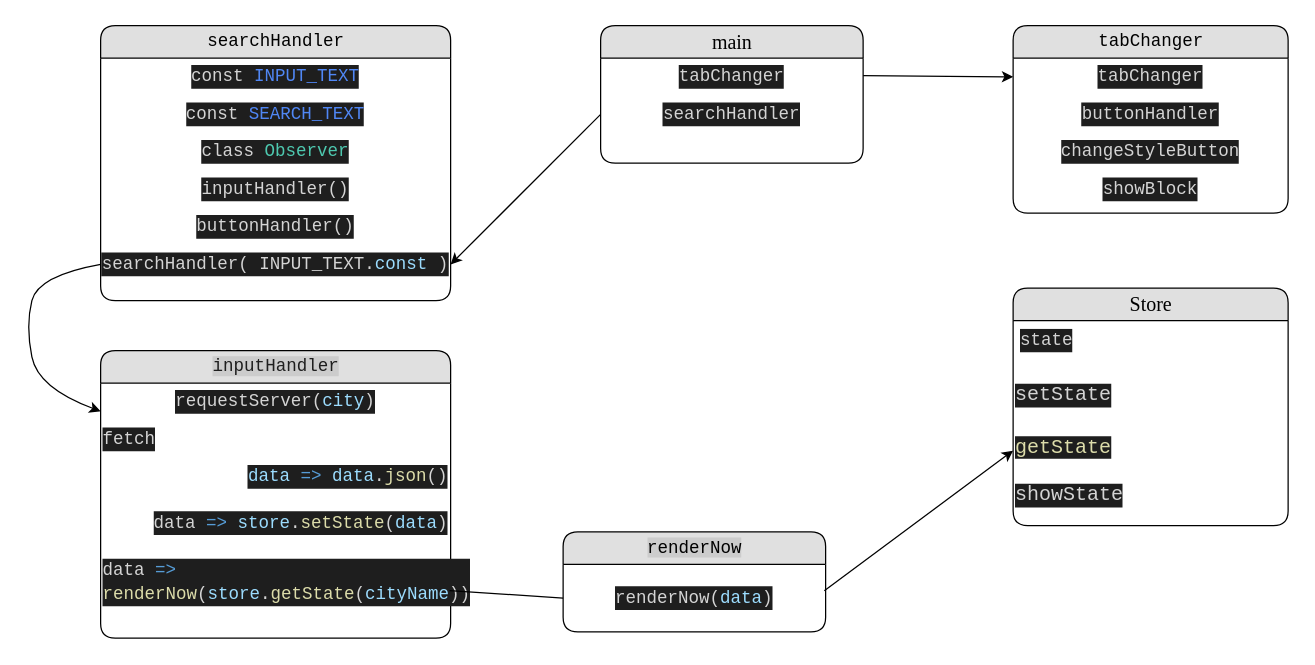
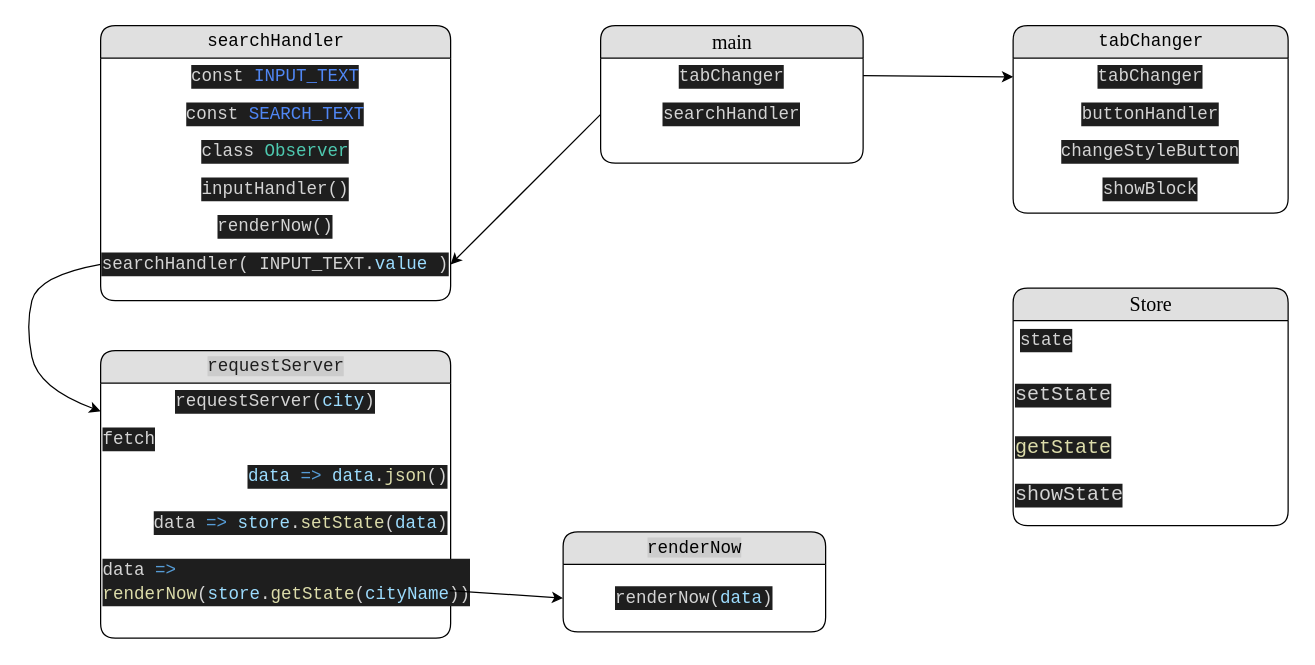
  <mxCell id="0" />
  <mxCell id="1" parent="0" />
  <mxCell id="2" value="&lt;font style=&quot;font-size: 16px;&quot;&gt;Store&lt;/font&gt;" style="swimlane;html=1;fontStyle=0;childLayout=stackLayout;horizontal=1;startSize=26;fillColor=#e0e0e0;horizontalStack=0;resizeParent=1;resizeLast=0;collapsible=1;marginBottom=0;swimlaneFillColor=#ffffff;align=center;rounded=1;shadow=0;comic=0;labelBackgroundColor=none;strokeWidth=1;fontFamily=Verdana;fontSize=12" parent="1" vertex="1"><mxGeometry x="810" y="230" width="220" height="190" as="geometry" /></mxCell>
  <mxCell id="3" value="&lt;div style=&quot;color: rgb(212, 212, 212); background-color: rgb(30, 30, 30); font-family: Consolas, &amp;quot;Courier New&amp;quot;, monospace; font-size: 14px; line-height: 19px;&quot;&gt;state&lt;/div&gt;" style="text;html=1;strokeColor=none;fillColor=none;spacingLeft=4;spacingRight=4;whiteSpace=wrap;overflow=hidden;rotatable=0;points=[[0,0.5],[1,0.5]];portConstraint=eastwest;" parent="2" vertex="1"><mxGeometry y="26" width="220" height="44" as="geometry" /></mxCell>
  <mxCell id="4" value="&lt;div style=&quot;color: rgb(212, 212, 212); background-color: rgb(30, 30, 30); font-family: Consolas, &amp;quot;Courier New&amp;quot;, monospace; font-weight: normal; font-size: 16px; line-height: 19px;&quot;&gt;&lt;div style=&quot;line-height: 19px; font-size: 16px;&quot;&gt;setState&lt;/div&gt;&lt;/div&gt;" style="text;whiteSpace=wrap;html=1;arcSize=12;fontSize=16;" vertex="1" parent="2"><mxGeometry y="70" width="220" height="40" as="geometry" /></mxCell>
  <mxCell id="5" value="&lt;span style=&quot;color: rgb(220, 220, 170); background-color: rgb(30, 30, 30); font-family: Consolas, &amp;quot;Courier New&amp;quot;, monospace; font-size: 16px;&quot;&gt;getState&lt;/span&gt;&lt;br style=&quot;font-size: 16px;&quot;&gt;&lt;br style=&quot;font-size: 16px;&quot;&gt;" style="text;whiteSpace=wrap;html=1;arcSize=12;fontSize=16;" vertex="1" parent="2"><mxGeometry y="110" width="220" height="40" as="geometry" /></mxCell>
  <mxCell id="6" value="&lt;div style=&quot;color: rgb(212, 212, 212); background-color: rgb(30, 30, 30); font-family: Consolas, &amp;quot;Courier New&amp;quot;, monospace; font-size: 16px; line-height: 19px;&quot;&gt;showState&lt;/div&gt;" style="text;whiteSpace=wrap;html=1;arcSize=12;fontSize=16;" vertex="1" parent="2"><mxGeometry y="150" width="220" height="40" as="geometry" /></mxCell>
  <mxCell id="7" value="&lt;font style=&quot;font-size: 16px;&quot;&gt;main&lt;/font&gt;" style="swimlane;html=1;fontStyle=0;childLayout=stackLayout;horizontal=1;startSize=26;fillColor=#e0e0e0;horizontalStack=0;resizeParent=1;resizeLast=0;collapsible=1;marginBottom=0;swimlaneFillColor=#ffffff;align=center;rounded=1;shadow=0;comic=0;labelBackgroundColor=none;strokeWidth=1;fontFamily=Verdana;fontSize=12" parent="1" vertex="1"><mxGeometry x="480" y="20" width="210" height="110" as="geometry" /></mxCell>
  <mxCell id="8" value="&lt;div style=&quot;color: rgb(212, 212, 212); background-color: rgb(30, 30, 30); font-family: Consolas, &amp;quot;Courier New&amp;quot;, monospace; font-size: 14px; line-height: 19px;&quot;&gt;tabChanger&lt;/div&gt;" style="text;html=1;strokeColor=none;fillColor=none;align=center;verticalAlign=middle;whiteSpace=wrap;rounded=0;strokeWidth=4;" vertex="1" parent="7"><mxGeometry y="26" width="210" height="30" as="geometry" /></mxCell>
  <mxCell id="9" value="&lt;div style=&quot;color: rgb(212, 212, 212); background-color: rgb(30, 30, 30); font-family: Consolas, &amp;quot;Courier New&amp;quot;, monospace; font-size: 14px; line-height: 19px;&quot;&gt;searchHandler&lt;/div&gt;" style="text;html=1;strokeColor=none;fillColor=none;align=center;verticalAlign=middle;whiteSpace=wrap;rounded=0;" vertex="1" parent="7"><mxGeometry y="56" width="210" height="30" as="geometry" /></mxCell>
  <mxCell id="10" value="&lt;div style=&quot;font-family: Consolas, &amp;quot;Courier New&amp;quot;, monospace; font-size: 14px; line-height: 19px;&quot;&gt;&lt;span style=&quot;background-color: rgb(224, 224, 224);&quot;&gt;tabChanger&lt;/span&gt;&lt;/div&gt;" style="swimlane;html=1;fontStyle=0;childLayout=stackLayout;horizontal=1;startSize=26;fillColor=#e0e0e0;horizontalStack=0;resizeParent=1;resizeLast=0;collapsible=1;marginBottom=0;swimlaneFillColor=#ffffff;align=center;rounded=1;shadow=0;comic=0;labelBackgroundColor=none;strokeWidth=1;fontFamily=Verdana;fontSize=12" vertex="1" parent="1"><mxGeometry x="810" y="20" width="220" height="150" as="geometry" /></mxCell>
  <mxCell id="11" value="&lt;div style=&quot;color: rgb(212, 212, 212); background-color: rgb(30, 30, 30); font-family: Consolas, &amp;quot;Courier New&amp;quot;, monospace; font-size: 14px; line-height: 19px;&quot;&gt;&lt;div style=&quot;line-height: 19px;&quot;&gt;tabChanger&lt;/div&gt;&lt;/div&gt;" style="text;html=1;strokeColor=none;fillColor=none;align=center;verticalAlign=middle;whiteSpace=wrap;rounded=0;strokeWidth=4;" vertex="1" parent="10"><mxGeometry y="26" width="220" height="30" as="geometry" /></mxCell>
  <mxCell id="12" value="&lt;div style=&quot;color: rgb(212, 212, 212); background-color: rgb(30, 30, 30); font-family: Consolas, &amp;quot;Courier New&amp;quot;, monospace; font-size: 14px; line-height: 19px;&quot;&gt;&lt;div style=&quot;line-height: 19px;&quot;&gt;buttonHandler&lt;/div&gt;&lt;/div&gt;" style="text;html=1;strokeColor=none;fillColor=none;align=center;verticalAlign=middle;whiteSpace=wrap;rounded=0;" vertex="1" parent="10"><mxGeometry y="56" width="220" height="30" as="geometry" /></mxCell>
  <mxCell id="13" value="&lt;div style=&quot;color: rgb(212, 212, 212); background-color: rgb(30, 30, 30); font-family: Consolas, &amp;quot;Courier New&amp;quot;, monospace; font-size: 14px; line-height: 19px;&quot;&gt;&lt;div style=&quot;line-height: 19px;&quot;&gt;&lt;div style=&quot;line-height: 19px;&quot;&gt;changeStyleButton&lt;/div&gt;&lt;/div&gt;&lt;/div&gt;" style="text;html=1;strokeColor=none;fillColor=none;align=center;verticalAlign=middle;whiteSpace=wrap;rounded=0;" vertex="1" parent="10"><mxGeometry y="86" width="220" height="30" as="geometry" /></mxCell>
  <mxCell id="14" value="&lt;div style=&quot;color: rgb(212, 212, 212); background-color: rgb(30, 30, 30); font-family: Consolas, &amp;quot;Courier New&amp;quot;, monospace; font-size: 14px; line-height: 19px;&quot;&gt;&lt;div style=&quot;line-height: 19px;&quot;&gt;&lt;div style=&quot;line-height: 19px;&quot;&gt;showBlock&lt;/div&gt;&lt;/div&gt;&lt;/div&gt;" style="text;html=1;strokeColor=none;fillColor=none;align=center;verticalAlign=middle;whiteSpace=wrap;rounded=0;" vertex="1" parent="10"><mxGeometry y="116" width="220" height="30" as="geometry" /></mxCell>
  <mxCell id="15" value="" style="endArrow=classic;html=1;rounded=0;entryX=0;entryY=0.5;entryDx=0;entryDy=0;exitX=1;exitY=0.467;exitDx=0;exitDy=0;exitPerimeter=0;" edge="1" parent="1" source="8" target="11"><mxGeometry width="50" height="50" relative="1" as="geometry"><mxPoint x="660" y="60" as="sourcePoint" /><mxPoint x="610" y="280" as="targetPoint" /></mxGeometry></mxCell>
  <mxCell id="16" value="&lt;div style=&quot;font-family: Consolas, &amp;quot;Courier New&amp;quot;, monospace; font-size: 14px; line-height: 19px;&quot;&gt;&lt;span style=&quot;background-color: rgb(224, 224, 224);&quot;&gt;searchHandler&lt;/span&gt;&lt;/div&gt;" style="swimlane;html=1;fontStyle=0;childLayout=stackLayout;horizontal=1;startSize=26;fillColor=#e0e0e0;horizontalStack=0;resizeParent=1;resizeLast=0;collapsible=1;marginBottom=0;swimlaneFillColor=#ffffff;align=center;rounded=1;shadow=0;comic=0;labelBackgroundColor=none;strokeWidth=1;fontFamily=Verdana;fontSize=12" vertex="1" parent="1"><mxGeometry x="80" y="20" width="280" height="220" as="geometry" /></mxCell>
  <mxCell id="17" value="&lt;div style=&quot;color: rgb(212, 212, 212); background-color: rgb(30, 30, 30); font-family: Consolas, &amp;quot;Courier New&amp;quot;, monospace; font-size: 14px; line-height: 19px;&quot;&gt;&lt;div style=&quot;line-height: 19px;&quot;&gt;&lt;div style=&quot;line-height: 19px;&quot;&gt;const &lt;span style=&quot;color: #5087f5;&quot;&gt;INPUT_TEXT&lt;/span&gt;&lt;/div&gt;&lt;/div&gt;&lt;/div&gt;" style="text;html=1;strokeColor=none;fillColor=none;align=center;verticalAlign=middle;whiteSpace=wrap;rounded=0;strokeWidth=4;" vertex="1" parent="16"><mxGeometry y="26" width="280" height="30" as="geometry" /></mxCell>
  <mxCell id="18" value="&lt;div style=&quot;color: rgb(212, 212, 212); background-color: rgb(30, 30, 30); font-family: Consolas, &amp;quot;Courier New&amp;quot;, monospace; font-size: 14px; line-height: 19px;&quot;&gt;&lt;div style=&quot;line-height: 19px;&quot;&gt;&lt;div style=&quot;line-height: 19px;&quot;&gt;const &lt;span style=&quot;color: #5087f5;&quot;&gt;SEARCH_TEXT&lt;/span&gt;&lt;/div&gt;&lt;/div&gt;&lt;/div&gt;" style="text;html=1;strokeColor=none;fillColor=none;align=center;verticalAlign=middle;whiteSpace=wrap;rounded=0;" vertex="1" parent="16"><mxGeometry y="56" width="280" height="30" as="geometry" /></mxCell>
  <mxCell id="19" value="&lt;div style=&quot;color: rgb(212, 212, 212); background-color: rgb(30, 30, 30); font-family: Consolas, &amp;quot;Courier New&amp;quot;, monospace; font-size: 14px; line-height: 19px;&quot;&gt;&lt;div style=&quot;line-height: 19px;&quot;&gt;&lt;div style=&quot;line-height: 19px;&quot;&gt;class &lt;span style=&quot;color: #4ec9b0;&quot;&gt;Observer&lt;/span&gt;&lt;/div&gt;&lt;/div&gt;&lt;/div&gt;" style="text;html=1;strokeColor=none;fillColor=none;align=center;verticalAlign=middle;whiteSpace=wrap;rounded=0;" vertex="1" parent="16"><mxGeometry y="86" width="280" height="30" as="geometry" /></mxCell>
  <mxCell id="20" value="&lt;div style=&quot;color: rgb(212, 212, 212); background-color: rgb(30, 30, 30); font-family: Consolas, &amp;quot;Courier New&amp;quot;, monospace; font-size: 14px; line-height: 19px;&quot;&gt;&lt;div style=&quot;line-height: 19px;&quot;&gt;&lt;div style=&quot;line-height: 19px;&quot;&gt;inputHandler()&lt;/div&gt;&lt;/div&gt;&lt;/div&gt;" style="text;html=1;strokeColor=none;fillColor=none;align=center;verticalAlign=middle;whiteSpace=wrap;rounded=0;" vertex="1" parent="16"><mxGeometry y="116" width="280" height="30" as="geometry" /></mxCell>
- <mxCell id="21" value="&lt;div style=&quot;color: rgb(212, 212, 212); background-color: rgb(30, 30, 30); font-family: Consolas, &amp;quot;Courier New&amp;quot;, monospace; font-size: 14px; line-height: 19px;&quot;&gt;&lt;div style=&quot;line-height: 19px;&quot;&gt;&lt;div style=&quot;line-height: 19px;&quot;&gt;buttonHandler()&lt;/div&gt;&lt;/div&gt;&lt;/div&gt;" style="text;html=1;strokeColor=none;fillColor=none;align=center;verticalAlign=middle;whiteSpace=wrap;rounded=0;" vertex="1" parent="16"><mxGeometry y="146" width="280" height="30" as="geometry" /></mxCell>
- <mxCell id="22" value="&lt;div style=&quot;color: rgb(212, 212, 212); background-color: rgb(30, 30, 30); font-family: Consolas, &amp;quot;Courier New&amp;quot;, monospace; font-size: 14px; line-height: 19px;&quot;&gt;&lt;div style=&quot;line-height: 19px;&quot;&gt;&lt;div style=&quot;line-height: 19px;&quot;&gt;searchHandler(&amp;nbsp;INPUT_TEXT&lt;span style=&quot;&quot;&gt;.&lt;/span&gt;&lt;span style=&quot;color: rgb(156, 220, 254);&quot;&gt;const&amp;nbsp;&lt;/span&gt;)&lt;/div&gt;&lt;/div&gt;&lt;/div&gt;" style="text;html=1;strokeColor=none;fillColor=none;align=center;verticalAlign=middle;whiteSpace=wrap;rounded=0;" vertex="1" parent="16"><mxGeometry y="176" width="280" height="30" as="geometry" /></mxCell>
+ <mxCell id="21" value="&lt;div style=&quot;color: rgb(212, 212, 212); background-color: rgb(30, 30, 30); font-family: Consolas, &amp;quot;Courier New&amp;quot;, monospace; font-size: 14px; line-height: 19px;&quot;&gt;&lt;div style=&quot;line-height: 19px;&quot;&gt;&lt;div style=&quot;line-height: 19px;&quot;&gt;renderNow()&lt;/div&gt;&lt;/div&gt;&lt;/div&gt;" style="text;html=1;strokeColor=none;fillColor=none;align=center;verticalAlign=middle;whiteSpace=wrap;rounded=0;" vertex="1" parent="16"><mxGeometry y="146" width="280" height="30" as="geometry" /></mxCell>
+ <mxCell id="22" value="&lt;div style=&quot;color: rgb(212, 212, 212); background-color: rgb(30, 30, 30); font-family: Consolas, &amp;quot;Courier New&amp;quot;, monospace; font-size: 14px; line-height: 19px;&quot;&gt;&lt;div style=&quot;line-height: 19px;&quot;&gt;&lt;div style=&quot;line-height: 19px;&quot;&gt;searchHandler(&amp;nbsp;INPUT_TEXT&lt;span style=&quot;&quot;&gt;.&lt;/span&gt;&lt;span style=&quot;color: rgb(156, 220, 254);&quot;&gt;value&amp;nbsp;&lt;/span&gt;)&lt;/div&gt;&lt;/div&gt;&lt;/div&gt;" style="text;html=1;strokeColor=none;fillColor=none;align=center;verticalAlign=middle;whiteSpace=wrap;rounded=0;" vertex="1" parent="16"><mxGeometry y="176" width="280" height="30" as="geometry" /></mxCell>
  <mxCell id="23" value="" style="endArrow=classic;html=1;rounded=0;entryX=1;entryY=0.5;entryDx=0;entryDy=0;exitX=0;exitY=0.5;exitDx=0;exitDy=0;" edge="1" parent="1" source="9" target="22"><mxGeometry width="50" height="50" relative="1" as="geometry"><mxPoint x="560" y="330" as="sourcePoint" /><mxPoint x="610" y="280" as="targetPoint" /></mxGeometry></mxCell>
- <mxCell id="24" value="&lt;div style=&quot;font-family: Consolas, &amp;quot;Courier New&amp;quot;, monospace; font-size: 14px; line-height: 19px;&quot;&gt;&lt;font style=&quot;background-color: rgb(204, 204, 204);&quot; color=&quot;#1e1e1e&quot;&gt;inputHandler&lt;/font&gt;&lt;/div&gt;" style="swimlane;html=1;fontStyle=0;childLayout=stackLayout;horizontal=1;startSize=26;fillColor=#e0e0e0;horizontalStack=0;resizeParent=1;resizeLast=0;collapsible=1;marginBottom=0;swimlaneFillColor=#ffffff;align=center;rounded=1;shadow=0;comic=0;labelBackgroundColor=none;strokeWidth=1;fontFamily=Verdana;fontSize=12" vertex="1" parent="1"><mxGeometry x="80" y="280" width="280" height="230" as="geometry" /></mxCell>
+ <mxCell id="24" value="&lt;div style=&quot;font-family: Consolas, &amp;quot;Courier New&amp;quot;, monospace; font-size: 14px; line-height: 19px;&quot;&gt;&lt;font style=&quot;background-color: rgb(204, 204, 204);&quot; color=&quot;#1e1e1e&quot;&gt;requestServer&lt;/font&gt;&lt;/div&gt;" style="swimlane;html=1;fontStyle=0;childLayout=stackLayout;horizontal=1;startSize=26;fillColor=#e0e0e0;horizontalStack=0;resizeParent=1;resizeLast=0;collapsible=1;marginBottom=0;swimlaneFillColor=#ffffff;align=center;rounded=1;shadow=0;comic=0;labelBackgroundColor=none;strokeWidth=1;fontFamily=Verdana;fontSize=12" vertex="1" parent="1"><mxGeometry x="80" y="280" width="280" height="230" as="geometry" /></mxCell>
  <mxCell id="25" value="&lt;div style=&quot;color: rgb(212, 212, 212); background-color: rgb(30, 30, 30); font-family: Consolas, &amp;quot;Courier New&amp;quot;, monospace; font-size: 14px; line-height: 19px;&quot;&gt;&lt;div style=&quot;line-height: 19px;&quot;&gt;requestServer(&lt;span style=&quot;color: #9cdcfe;&quot;&gt;city&lt;/span&gt;)&lt;/div&gt;&lt;/div&gt;" style="text;html=1;strokeColor=none;fillColor=none;align=center;verticalAlign=middle;whiteSpace=wrap;rounded=0;strokeWidth=4;" vertex="1" parent="24"><mxGeometry y="26" width="280" height="30" as="geometry" /></mxCell>
  <mxCell id="26" value="&lt;div style=&quot;color: rgb(212, 212, 212); background-color: rgb(30, 30, 30); font-family: Consolas, &amp;quot;Courier New&amp;quot;, monospace; font-size: 14px; line-height: 19px;&quot;&gt;&lt;div style=&quot;line-height: 19px;&quot;&gt;fetch&lt;/div&gt;&lt;/div&gt;" style="text;html=1;strokeColor=none;fillColor=none;align=left;verticalAlign=middle;whiteSpace=wrap;rounded=0;strokeWidth=4;" vertex="1" parent="24"><mxGeometry y="56" width="280" height="30" as="geometry" /></mxCell>
  <mxCell id="27" value="&lt;div style=&quot;color: rgb(212, 212, 212); background-color: rgb(30, 30, 30); font-family: Consolas, &amp;quot;Courier New&amp;quot;, monospace; font-size: 14px; line-height: 19px;&quot;&gt;&lt;div style=&quot;line-height: 19px;&quot;&gt;&lt;div style=&quot;line-height: 19px;&quot;&gt;&lt;span style=&quot;color: #9cdcfe;&quot;&gt;data&lt;/span&gt; &lt;span style=&quot;color: #569cd6;&quot;&gt;=&amp;gt;&lt;/span&gt; &lt;span style=&quot;color: #9cdcfe;&quot;&gt;data&lt;/span&gt;.&lt;span style=&quot;color: #dcdcaa;&quot;&gt;json&lt;/span&gt;()&lt;/div&gt;&lt;/div&gt;&lt;/div&gt;" style="text;html=1;strokeColor=none;fillColor=none;align=right;verticalAlign=middle;whiteSpace=wrap;rounded=0;strokeWidth=4;" vertex="1" parent="24"><mxGeometry y="86" width="280" height="30" as="geometry" /></mxCell>
  <mxCell id="28" value="&lt;div style=&quot;color: rgb(212, 212, 212); background-color: rgb(30, 30, 30); font-family: Consolas, &amp;quot;Courier New&amp;quot;, monospace; font-size: 14px; line-height: 19px;&quot;&gt;&lt;div style=&quot;line-height: 19px;&quot;&gt;&lt;div style=&quot;line-height: 19px;&quot;&gt;data &lt;span style=&quot;color: #569cd6;&quot;&gt;=&amp;gt;&lt;/span&gt; &lt;span style=&quot;color: #9cdcfe;&quot;&gt;store&lt;/span&gt;.&lt;span style=&quot;color: #dcdcaa;&quot;&gt;setState&lt;/span&gt;(&lt;span style=&quot;color: #9cdcfe;&quot;&gt;data&lt;/span&gt;)&lt;/div&gt;&lt;/div&gt;&lt;/div&gt;" style="text;html=1;strokeColor=none;fillColor=none;align=right;verticalAlign=middle;whiteSpace=wrap;rounded=0;strokeWidth=4;" vertex="1" parent="24"><mxGeometry y="116" width="280" height="44" as="geometry" /></mxCell>
  <mxCell id="29" value="&lt;div style=&quot;color: rgb(212, 212, 212); background-color: rgb(30, 30, 30); font-family: Consolas, &amp;quot;Courier New&amp;quot;, monospace; font-size: 14px; line-height: 19px;&quot;&gt;&lt;div style=&quot;line-height: 19px;&quot;&gt;&lt;div style=&quot;line-height: 19px;&quot;&gt;data &lt;span style=&quot;color: #569cd6;&quot;&gt;=&amp;gt;&lt;/span&gt; &lt;span style=&quot;color: #dcdcaa;&quot;&gt;renderNow&lt;/span&gt;(&lt;span style=&quot;color: #9cdcfe;&quot;&gt;store&lt;/span&gt;.&lt;span style=&quot;color: #dcdcaa;&quot;&gt;getState&lt;/span&gt;(&lt;span style=&quot;color: #9cdcfe;&quot;&gt;cityName&lt;/span&gt;))&lt;/div&gt;&lt;/div&gt;&lt;/div&gt;" style="text;html=1;strokeColor=none;fillColor=none;align=left;verticalAlign=middle;whiteSpace=wrap;rounded=0;strokeWidth=4;" vertex="1" parent="24"><mxGeometry y="160" width="280" height="50" as="geometry" /></mxCell>
  <mxCell id="30" value="&lt;div style=&quot;font-family: Consolas, &amp;quot;Courier New&amp;quot;, monospace; font-size: 14px; line-height: 19px;&quot;&gt;&lt;span style=&quot;background-color: rgb(204, 204, 204);&quot;&gt;renderNow&lt;/span&gt;&lt;/div&gt;" style="swimlane;html=1;fontStyle=0;childLayout=stackLayout;horizontal=1;startSize=26;fillColor=#e0e0e0;horizontalStack=0;resizeParent=1;resizeLast=0;collapsible=1;marginBottom=0;swimlaneFillColor=#ffffff;align=center;rounded=1;shadow=0;comic=0;labelBackgroundColor=none;strokeWidth=1;fontFamily=Verdana;fontSize=12" vertex="1" parent="1"><mxGeometry x="450" y="425" width="210" height="80" as="geometry" /></mxCell>
  <mxCell id="31" value="&lt;div style=&quot;color: rgb(212, 212, 212); background-color: rgb(30, 30, 30); font-family: Consolas, &amp;quot;Courier New&amp;quot;, monospace; font-size: 14px; line-height: 19px;&quot;&gt;&lt;div style=&quot;line-height: 19px;&quot;&gt;renderNow(&lt;span style=&quot;color: #9cdcfe;&quot;&gt;data&lt;/span&gt;)&lt;/div&gt;&lt;/div&gt;" style="text;html=1;strokeColor=none;fillColor=none;align=center;verticalAlign=middle;whiteSpace=wrap;rounded=0;strokeWidth=4;" vertex="1" parent="30"><mxGeometry y="26" width="210" height="54" as="geometry" /></mxCell>
  <mxCell id="32" value="" style="curved=1;endArrow=classic;html=1;rounded=0;entryX=0;entryY=0.75;entryDx=0;entryDy=0;exitX=0;exitY=0.5;exitDx=0;exitDy=0;" edge="1" parent="1" source="22" target="25"><mxGeometry width="50" height="50" relative="1" as="geometry"><mxPoint x="360" y="310" as="sourcePoint" /><mxPoint x="30" y="440" as="targetPoint" /><Array as="points"><mxPoint x="30" y="220" /><mxPoint x="20" y="260" /><mxPoint x="30" y="310" /></Array></mxGeometry></mxCell>
- <mxCell id="33" value="" style="endArrow=none;html=1;rounded=0;exitX=0.997;exitY=0.64;exitDx=0;exitDy=0;exitPerimeter=0;entryX=0;entryY=0.5;entryDx=0;entryDy=0;" edge="1" parent="1" source="29" target="31"><mxGeometry width="50" height="50" relative="1" as="geometry"><mxPoint x="560" y="420" as="sourcePoint" /><mxPoint x="610" y="370" as="targetPoint" /></mxGeometry></mxCell>
- <mxCell id="34" value="" style="endArrow=classic;html=1;rounded=0;entryX=0;entryY=0.5;entryDx=0;entryDy=0;exitX=0.995;exitY=0.389;exitDx=0;exitDy=0;exitPerimeter=0;" edge="1" parent="1" source="31" target="5"><mxGeometry width="50" height="50" relative="1" as="geometry"><mxPoint x="930" y="370" as="sourcePoint" /><mxPoint x="410" y="358" as="targetPoint" /></mxGeometry></mxCell>
+ <mxCell id="33" value="" style="endArrow=classic;html=1;rounded=0;exitX=0.997;exitY=0.64;exitDx=0;exitDy=0;exitPerimeter=0;entryX=0;entryY=0.5;entryDx=0;entryDy=0;" edge="1" parent="1" source="29" target="31"><mxGeometry width="50" height="50" relative="1" as="geometry"><mxPoint x="560" y="420" as="sourcePoint" /><mxPoint x="610" y="370" as="targetPoint" /></mxGeometry></mxCell>
